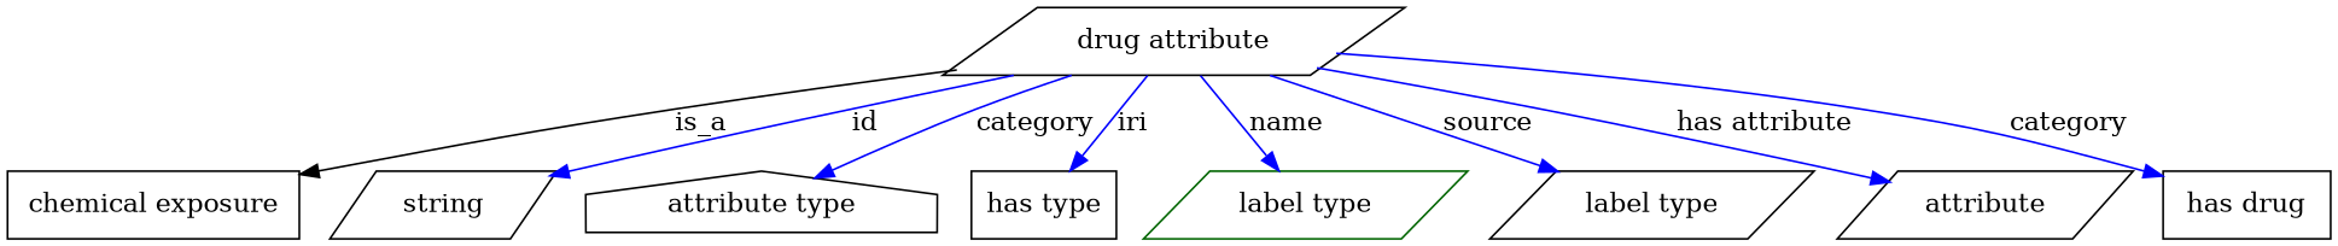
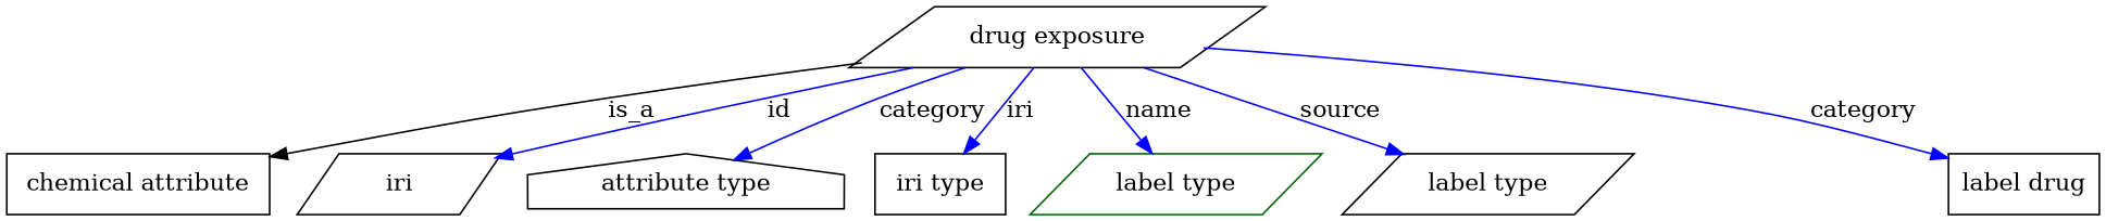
  digraph {
    node [color=black shape=parallelogram]
    edge [color=blue style=solid]
-   n1 [height=0.5 label="drug attribute" width=1.6971]
-   "chemical exposure" [height=0.5 shape=box width=2.1484]
-   n3 [height=0.5 label=string width=0.84854]
+   n1 [height=0.5 label="drug exposure" width=1.6971]
+   "chemical exposure" [height=0.5 shape=box width=2.1484 label="chemical attribute"]
+   n3 [height=0.5 label=iri width=0.84854]
    n4 [height=0.5 label="attribute type" shape=house width=1.6249]
-   n5 [height=0.5 label="has type" shape=box width=1.011]
+   n5 [height=0.5 label="iri type" shape=box width=1.011]
    n6 [color=darkgreen height=0.5 label="label type" width=1.2638]
    n7 [height=0.5 label="label type" width=1.2638]
-   n8 [height=0.5 label=attribute width=1.1193]
-   "has drug" [height=0.5 shape=box width=1.1374]
+   "has drug" [height=0.5 shape=box width=1.1374 label="label drug"]
    n1 -> "chemical exposure" [label=is_a color="" style=""]
    n1 -> n3 [label=id]
    n1 -> n4 [label=category]
    n1 -> n5 [label=iri]
    n1 -> n6 [label=name]
    n1 -> n7 [label=source]
-   n1 -> n8 [label="has attribute"]
    n1 -> "has drug" [label=category]
  }
